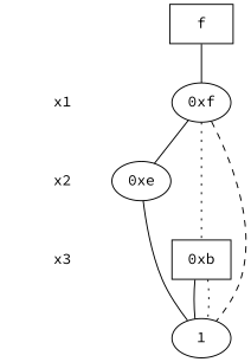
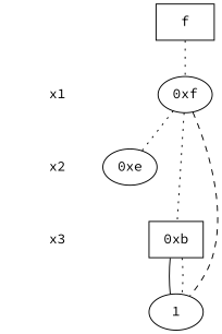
  digraph {
    fontname="Source Code Pro"
    node [fontname="Source Code Pro" shape=plaintext]
    edge [dir=none fontname="Source Code Pro"]
    "CONST NODES" [style=invis]
    " x1 "
    " x2 "
    " x3 "
    "  f  " [shape=box]
    "0xf" [shape=""]
    "0xe" [shape=""]
    "0xb" [shape=box]
    n9 [label=1 shape=ellipse]
    subgraph sub_1 {
      "CONST NODES"
      " x1 "
      " x2 "
      " x3 "
    }
    subgraph sub_2 {
      rank=same
      "  f  "
    }
    subgraph sub_3 {
      rank=same
      " x1 "
      "0xf"
    }
    subgraph sub_4 {
      rank=same
      " x2 "
      "0xe"
    }
    subgraph sub_5 {
      rank=same
      " x3 "
      "0xb"
    }
    subgraph sub_6 {
      rank=same
      "CONST NODES"
      subgraph sub_7 {
        rank=same
        n9
      }
    }
    " x1 " -> " x2 " [style=invis]
    " x2 " -> " x3 " [style=invis]
    " x3 " -> "CONST NODES" [style=invis]
-   "  f  " -> "0xf" [style=solid]
-   "0xf" -> "0xe"
+   "  f  " -> "0xf" [style=dotted]
+   "0xf" -> "0xe" [style=dotted]
    "0xf" -> "0xb" [style=dotted]
    "0xf" -> n9 [style=dashed]
-   "0xe" -> n9
    "0xb" -> n9
    "0xb" -> n9 [style=dotted]
  }
